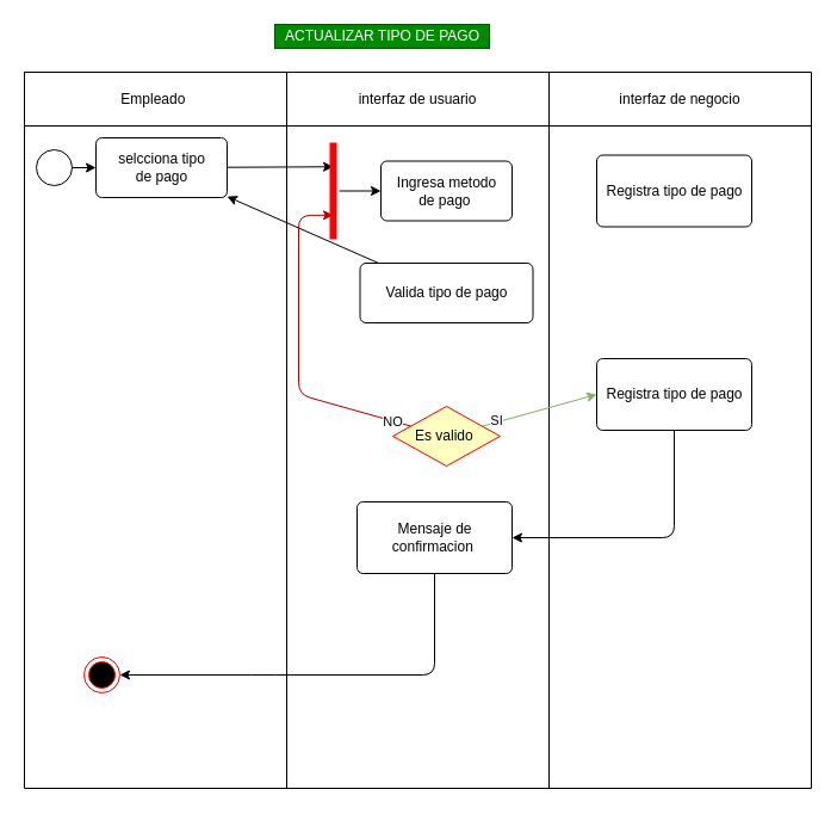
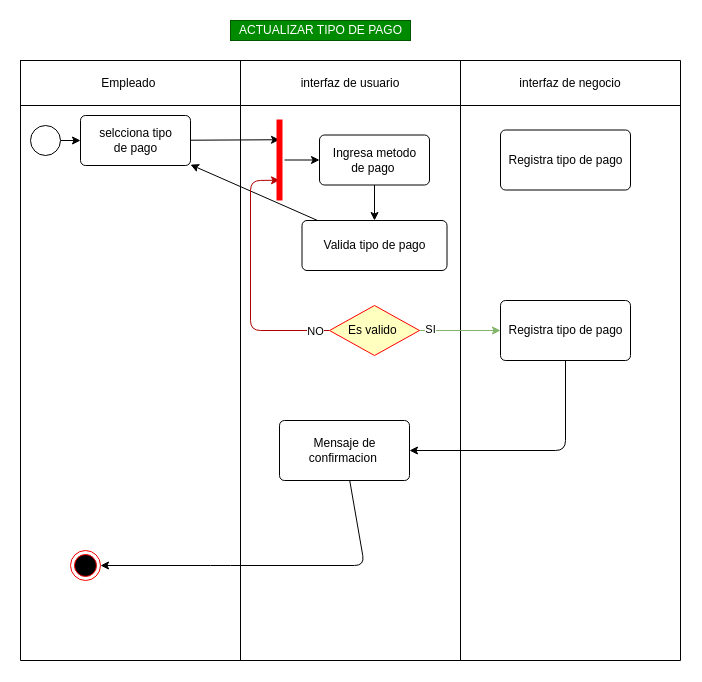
  <mxCell id="0" />
  <mxCell id="1" parent="0" />
  <mxCell id="2" value="ACTUALIZAR TIPO DE PAGO" style="text;html=1;resizable=0;autosize=1;align=center;verticalAlign=middle;points=[];rounded=0;fillColor=#008a00;fontColor=#ffffff;strokeColor=#005700;" vertex="1" parent="1"><mxGeometry x="230" y="20" width="180" height="20" as="geometry" /></mxCell>
  <mxCell id="3" value="" style="shape=table;startSize=0;container=1;collapsible=0;childLayout=tableLayout;" vertex="1" parent="1"><mxGeometry x="20" y="60" width="660" height="600" as="geometry" /></mxCell>
  <mxCell id="4" value="" style="shape=partialRectangle;collapsible=0;dropTarget=0;pointerEvents=0;fillColor=none;top=0;left=0;bottom=0;right=0;points=[[0,0.5],[1,0.5]];portConstraint=eastwest;" vertex="1" parent="3"><mxGeometry width="660" height="45" as="geometry" /></mxCell>
  <mxCell id="5" value="Empleado&amp;nbsp;" style="shape=partialRectangle;html=1;whiteSpace=wrap;connectable=0;overflow=hidden;fillColor=none;top=0;left=0;bottom=0;right=0;pointerEvents=1;" vertex="1" parent="4"><mxGeometry width="220" height="45" as="geometry"><mxRectangle width="220" height="45" as="alternateBounds" /></mxGeometry></mxCell>
  <mxCell id="6" value="interfaz de usuario" style="shape=partialRectangle;html=1;whiteSpace=wrap;connectable=0;overflow=hidden;fillColor=none;top=0;left=0;bottom=0;right=0;pointerEvents=1;" vertex="1" parent="4"><mxGeometry x="220" width="220" height="45" as="geometry"><mxRectangle width="220" height="45" as="alternateBounds" /></mxGeometry></mxCell>
  <mxCell id="7" value="interfaz de negocio" style="shape=partialRectangle;html=1;whiteSpace=wrap;connectable=0;overflow=hidden;fillColor=none;top=0;left=0;bottom=0;right=0;pointerEvents=1;" vertex="1" parent="4"><mxGeometry x="440" width="220" height="45" as="geometry"><mxRectangle width="220" height="45" as="alternateBounds" /></mxGeometry></mxCell>
  <mxCell id="8" value="" style="shape=partialRectangle;collapsible=0;dropTarget=0;pointerEvents=0;fillColor=none;top=0;left=0;bottom=0;right=0;points=[[0,0.5],[1,0.5]];portConstraint=eastwest;" vertex="1" parent="3"><mxGeometry y="45" width="660" height="555" as="geometry" /></mxCell>
  <mxCell id="9" value="" style="shape=partialRectangle;html=1;whiteSpace=wrap;connectable=0;overflow=hidden;fillColor=none;top=0;left=0;bottom=0;right=0;pointerEvents=1;" vertex="1" parent="8"><mxGeometry width="220" height="555" as="geometry"><mxRectangle width="220" height="555" as="alternateBounds" /></mxGeometry></mxCell>
  <mxCell id="10" value="" style="shape=partialRectangle;html=1;whiteSpace=wrap;connectable=0;overflow=hidden;fillColor=none;top=0;left=0;bottom=0;right=0;pointerEvents=1;" vertex="1" parent="8"><mxGeometry x="220" width="220" height="555" as="geometry"><mxRectangle width="220" height="555" as="alternateBounds" /></mxGeometry></mxCell>
  <mxCell id="11" value="" style="shape=partialRectangle;html=1;whiteSpace=wrap;connectable=0;overflow=hidden;fillColor=none;top=0;left=0;bottom=0;right=0;pointerEvents=1;" vertex="1" parent="8"><mxGeometry x="440" width="220" height="555" as="geometry"><mxRectangle width="220" height="555" as="alternateBounds" /></mxGeometry></mxCell>
  <mxCell id="12" style="edgeStyle=none;html=1;entryX=0;entryY=0.5;entryDx=0;entryDy=0;" edge="1" parent="1" source="13"><mxGeometry relative="1" as="geometry"><mxPoint x="80" y="140" as="targetPoint" /></mxGeometry></mxCell>
  <mxCell id="13" value="" style="ellipse;html=1;fillColor=#FFFFFF;" vertex="1" parent="1"><mxGeometry x="30" y="125" width="30" height="30" as="geometry" /></mxCell>
  <mxCell id="14" value="" style="ellipse;html=1;shape=endState;fillColor=#000000;strokeColor=#ff0000;" vertex="1" parent="1"><mxGeometry x="70" y="550" width="30" height="30" as="geometry" /></mxCell>
  <mxCell id="15" style="edgeStyle=none;html=1;entryX=0.75;entryY=0.5;entryDx=0;entryDy=0;entryPerimeter=0;" edge="1" parent="1" source="16" target="31"><mxGeometry relative="1" as="geometry"><mxPoint x="230" y="150" as="targetPoint" /></mxGeometry></mxCell>
  <mxCell id="16" value="&lt;font color=&quot;#000000&quot;&gt;selcciona tipo&lt;br&gt;&amp;nbsp;de pago&amp;nbsp;&lt;/font&gt;" style="html=1;align=center;verticalAlign=middle;rounded=1;absoluteArcSize=1;arcSize=10;dashed=0;fillColor=#FFFFFF;" vertex="1" parent="1"><mxGeometry x="80" y="115" width="110" height="50" as="geometry" /></mxCell>
+ <mxCell id="17" style="edgeStyle=none;html=1;entryX=0.5;entryY=0;entryDx=0;entryDy=0;" edge="1" parent="1" source="18" target="24"><mxGeometry relative="1" as="geometry" /></mxCell>
  <mxCell id="18" value="&lt;font color=&quot;#000000&quot;&gt;Ingresa metodo&lt;br&gt;de pago&amp;nbsp;&lt;/font&gt;" style="html=1;align=center;verticalAlign=middle;rounded=1;absoluteArcSize=1;arcSize=10;dashed=0;fillColor=#FFFFFF;" vertex="1" parent="1"><mxGeometry x="319" y="134.5" width="110" height="50" as="geometry" /></mxCell>
  <mxCell id="19" style="edgeStyle=none;html=1;entryX=1;entryY=0.5;entryDx=0;entryDy=0;" edge="1" parent="1" source="20" target="22"><mxGeometry relative="1" as="geometry"><Array as="points"><mxPoint x="565" y="450" /></Array></mxGeometry></mxCell>
  <mxCell id="20" value="&lt;font color=&quot;#000000&quot;&gt;Registra tipo de pago&lt;/font&gt;" style="html=1;align=center;verticalAlign=middle;rounded=1;absoluteArcSize=1;arcSize=10;dashed=0;fillColor=#FFFFFF;" vertex="1" parent="1"><mxGeometry x="500" y="300" width="130" height="60" as="geometry" /></mxCell>
  <mxCell id="21" style="edgeStyle=none;html=1;entryX=1;entryY=0.5;entryDx=0;entryDy=0;" edge="1" parent="1" source="22" target="14"><mxGeometry relative="1" as="geometry"><Array as="points"><mxPoint x="364" y="565" /><mxPoint x="220" y="565" /></Array><mxPoint x="150" y="565" as="targetPoint" /></mxGeometry></mxCell>
- <mxCell id="22" value="&lt;font color=&quot;#000000&quot;&gt;Mensaje de &lt;br&gt;confirmacion&amp;nbsp;&lt;/font&gt;" style="html=1;align=center;verticalAlign=middle;rounded=1;absoluteArcSize=1;arcSize=10;dashed=0;fillColor=#FFFFFF;" vertex="1" parent="1"><mxGeometry x="299" y="420" width="130" height="60" as="geometry" /></mxCell>
+ <mxCell id="22" value="&lt;font color=&quot;#000000&quot;&gt;Mensaje de &lt;br&gt;confirmacion&amp;nbsp;&lt;/font&gt;" style="html=1;align=center;verticalAlign=middle;rounded=1;absoluteArcSize=1;arcSize=10;dashed=0;fillColor=#FFFFFF;" vertex="1" parent="1"><mxGeometry x="279" y="420" width="130" height="60" as="geometry" /></mxCell>
  <mxCell id="23" style="edgeStyle=none;html=1;" edge="1" parent="1" source="24" target="16"><mxGeometry relative="1" as="geometry" /></mxCell>
  <mxCell id="24" value="&lt;font color=&quot;#000000&quot;&gt;Valida tipo de pago&lt;/font&gt;" style="html=1;align=center;verticalAlign=middle;rounded=1;absoluteArcSize=1;arcSize=10;dashed=0;fillColor=#FFFFFF;" vertex="1" parent="1"><mxGeometry x="301.5" y="220" width="145" height="50" as="geometry" /></mxCell>
  <mxCell id="25" style="edgeStyle=none;html=1;fillColor=#e51400;strokeColor=#B20000;entryX=0.25;entryY=0.5;entryDx=0;entryDy=0;entryPerimeter=0;" edge="1" parent="1" source="29" target="31"><mxGeometry relative="1" as="geometry"><Array as="points"><mxPoint x="250" y="330" /><mxPoint x="250" y="180" /></Array><mxPoint x="260" y="190" as="targetPoint" /></mxGeometry></mxCell>
  <mxCell id="26" value="NO" style="edgeLabel;html=1;align=center;verticalAlign=middle;resizable=0;points=[];" vertex="1" connectable="0" parent="25"><mxGeometry x="-0.887" relative="1" as="geometry"><mxPoint as="offset" /></mxGeometry></mxCell>
  <mxCell id="27" style="edgeStyle=none;html=1;entryX=0;entryY=0.5;entryDx=0;entryDy=0;fillColor=#d5e8d4;gradientColor=#97d077;strokeColor=#82b366;" edge="1" parent="1" source="29" target="20"><mxGeometry relative="1" as="geometry"><Array as="points" /></mxGeometry></mxCell>
  <mxCell id="28" value="SI" style="edgeLabel;html=1;align=center;verticalAlign=middle;resizable=0;points=[];" vertex="1" connectable="0" parent="27"><mxGeometry x="-0.759" y="2" relative="1" as="geometry"><mxPoint as="offset" /></mxGeometry></mxCell>
- <mxCell id="29" value="&lt;span style=&quot;color: rgb(0 , 0 , 0)&quot;&gt;Es valido&amp;nbsp;&lt;/span&gt;" style="rhombus;whiteSpace=wrap;html=1;fillColor=#ffffc0;strokeColor=#ff0000;" vertex="1" parent="1"><mxGeometry x="329" y="340" width="90" height="50" as="geometry" /></mxCell>
+ <mxCell id="29" value="&lt;span style=&quot;color: rgb(0 , 0 , 0)&quot;&gt;Es valido&amp;nbsp;&lt;/span&gt;" style="rhombus;whiteSpace=wrap;html=1;fillColor=#ffffc0;strokeColor=#ff0000;" vertex="1" parent="1"><mxGeometry x="329" y="305" width="90" height="50" as="geometry" /></mxCell>
  <mxCell id="30" style="edgeStyle=none;html=1;entryX=0;entryY=0.5;entryDx=0;entryDy=0;" edge="1" parent="1" source="31" target="18"><mxGeometry relative="1" as="geometry" /></mxCell>
  <mxCell id="31" value="" style="shape=line;html=1;strokeWidth=6;strokeColor=#ff0000;rotation=-90;" vertex="1" parent="1"><mxGeometry x="238.5" y="154.5" width="81" height="10" as="geometry" /></mxCell>
  <mxCell id="32" value="&lt;font color=&quot;#000000&quot;&gt;Registra tipo de pago&lt;/font&gt;" style="html=1;align=center;verticalAlign=middle;rounded=1;absoluteArcSize=1;arcSize=10;dashed=0;fillColor=#FFFFFF;" vertex="1" parent="1"><mxGeometry x="500" y="129.5" width="130" height="60" as="geometry" /></mxCell>
